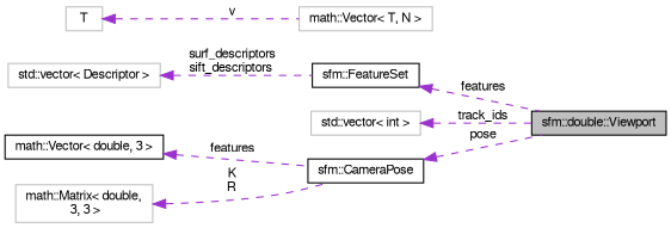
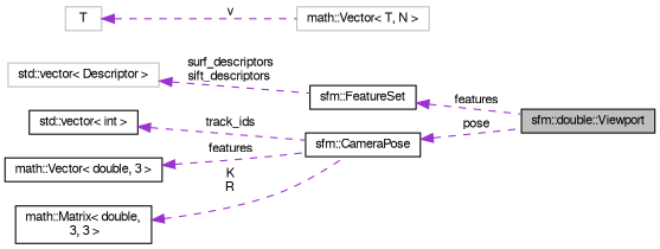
  digraph {
    rankdir=LR
    node [color=black fillcolor=white fontname=FreeSans fontsize=10 shape=record style=filled]
    edge [color=darkorchid3 dir=back fontname=FreeSans fontsize=10 labelfontname=FreeSans labelfontsize=10 style=dashed]
    n1 [fillcolor=grey75 fontcolor=black height=0.2 label="sfm::double::Viewport" width=0.4]
    n2 [height=0.2 label="sfm::FeatureSet" width=0.4]
    n3 [color=grey75 height=0.2 label="math::Vector\< T, N \>" width=0.4]
    n4 [color=grey75 height=0.2 label=T width=0.4]
    n5 [color=grey75 height=0.2 label="std::vector\< Descriptor \>" width=0.4]
-   n6 [color=grey75 height=0.2 label="std::vector\< int \>" width=0.4]
+   n6 [height=0.2 label="std::vector\< int \>" width=0.4]
    n7 [height=0.2 label="sfm::CameraPose" width=0.4]
    n8 [height=0.2 label="math::Vector\< double, 3 \>" width=0.4]
-   n9 [color=grey75 height=0.2 label="math::Matrix\< double,\l 3, 3 \>" width=0.4]
+   n9 [height=0.2 label="math::Matrix\< double,\l 3, 3 \>" width=0.4]
    n2 -> n1 [label=" features"]
    n4 -> n3 [label=" v"]
    n5 -> n2 [label=" surf_descriptors\nsift_descriptors"]
-   n6 -> n1 [label=" track_ids"]
+   n6 -> n7 [label=" track_ids"]
    n7 -> n1 [label=" pose"]
    n8 -> n7 [label=" features"]
    n9 -> n7 [label=" K\nR"]
  }
